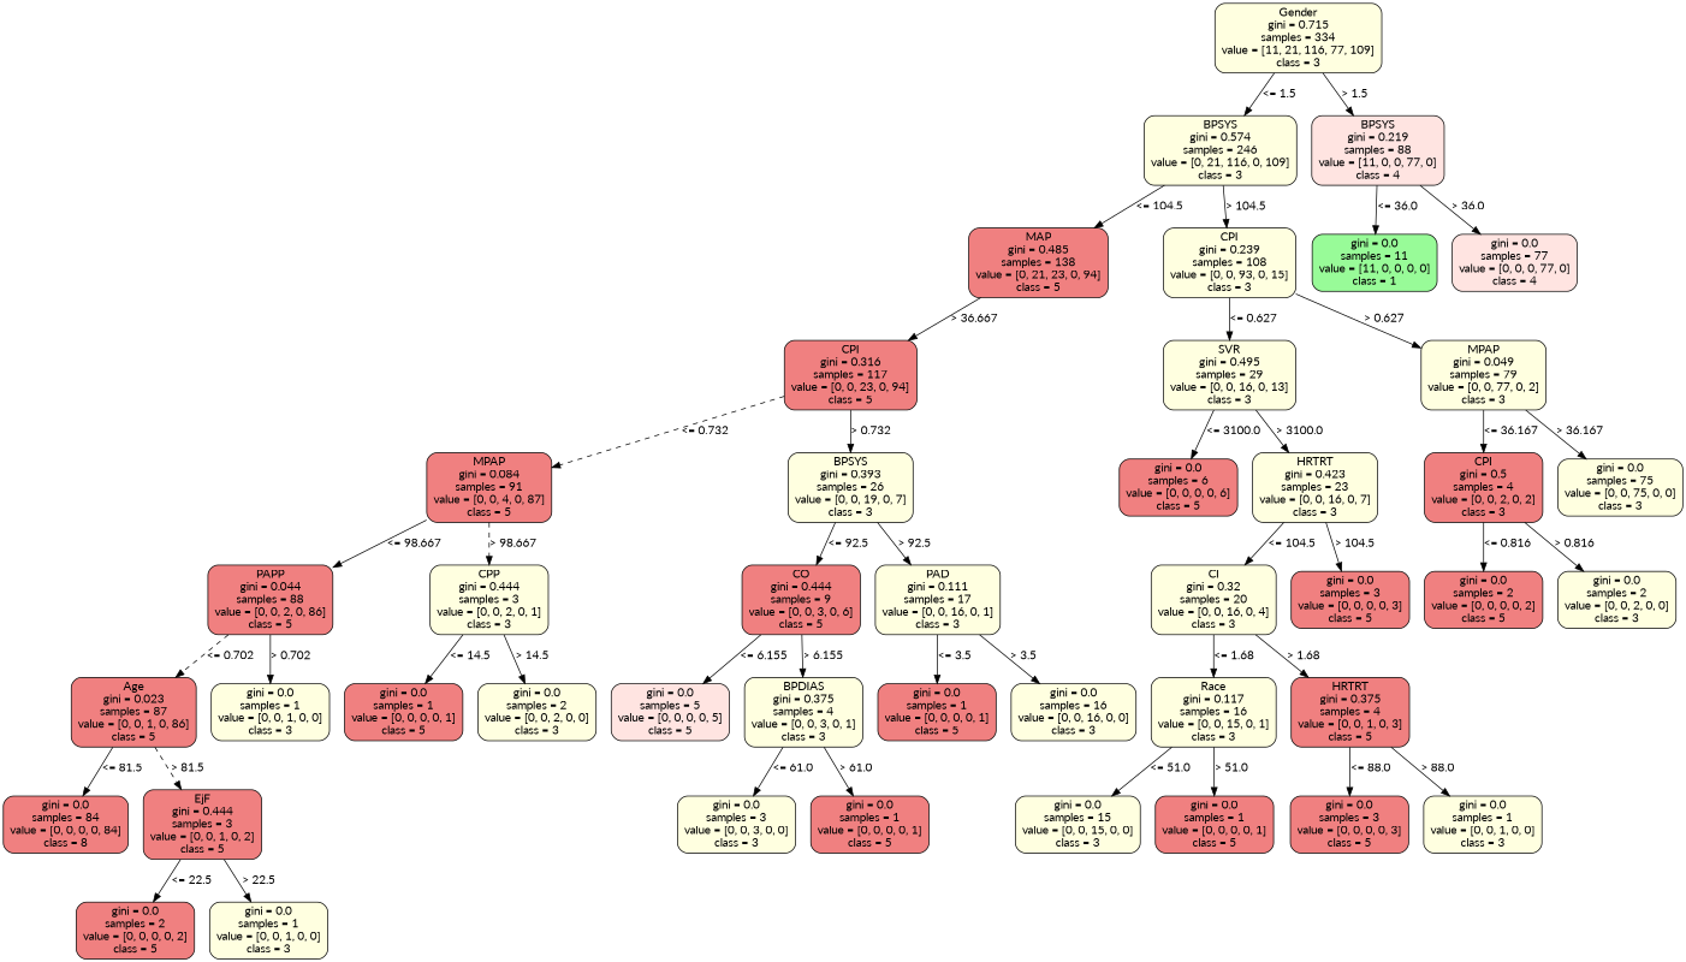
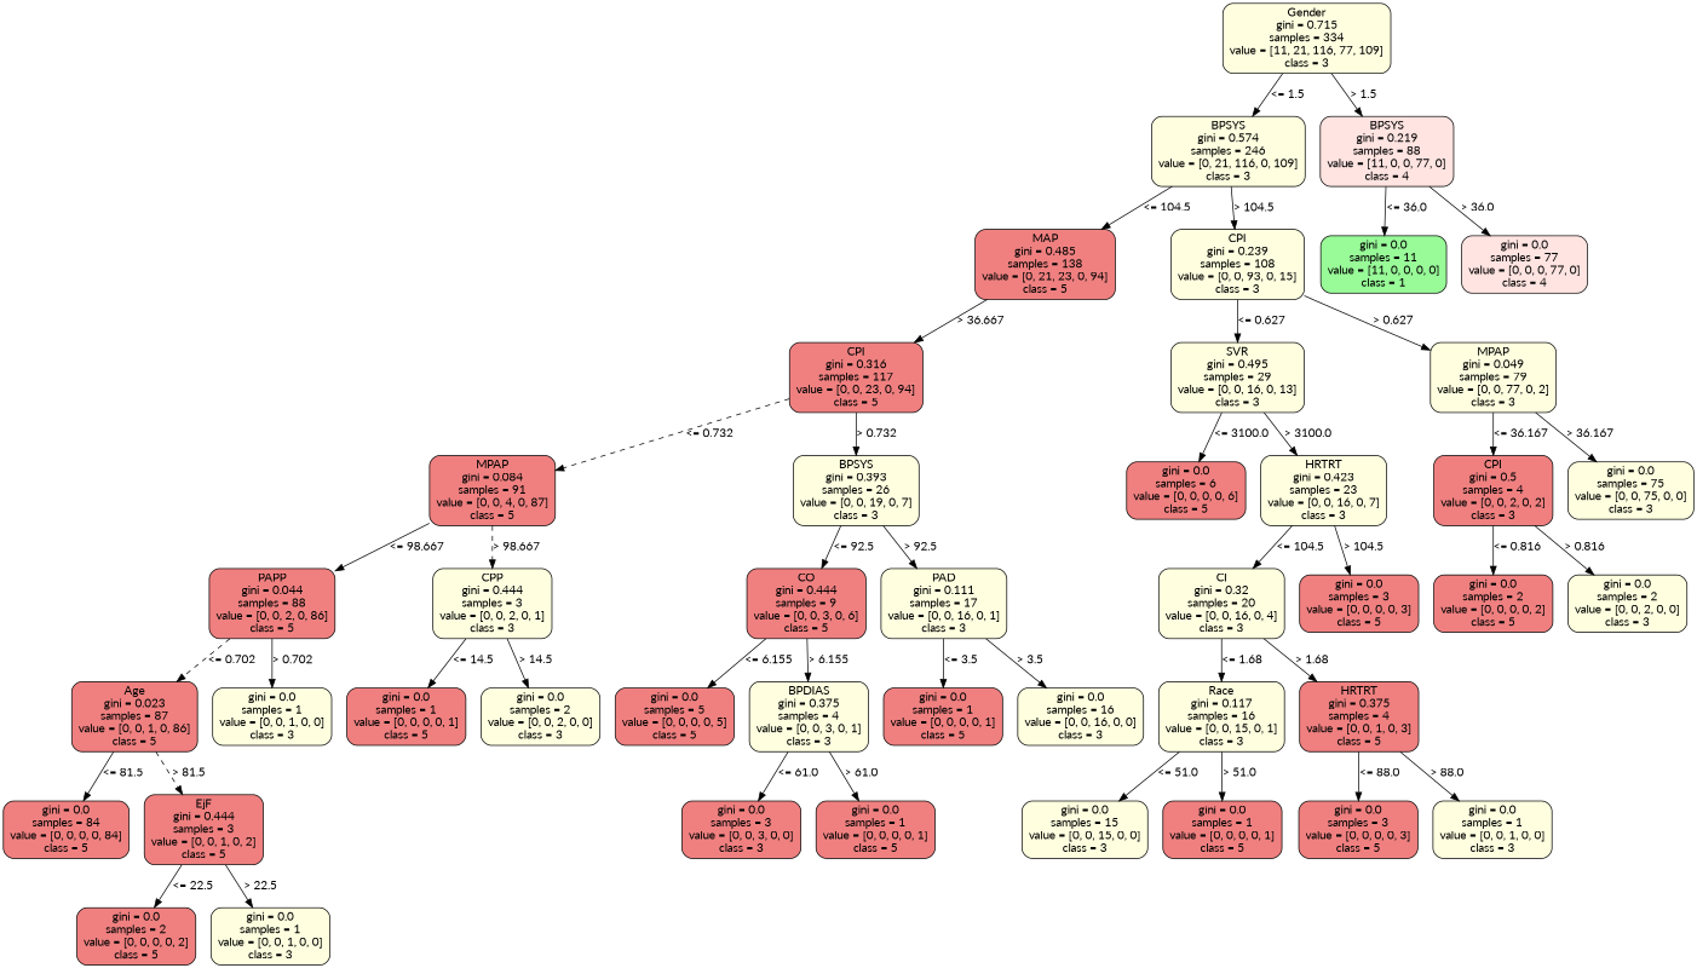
  strict digraph {
    fontname=Lato
    node [color=black fillcolor=lightyellow fontname=Lato shape=box style="filled, rounded"]
    edge [fontname=Lato op=">" param=104.5 style=solid]
    n1 [height=1.1528 label="Gender\ngini = 0.715\nsamples = 334\nvalue = [11, 21, 116, 77, 109]\nclass = 3" width=2.6667]
    n2 [height=1.1528 label="BPSYS\ngini = 0.574\nsamples = 246\nvalue = [0, 21, 116, 0, 109]\nclass = 3" width=2.4583]
    n3 [fillcolor=mistyrose height=1.1528 label="BPSYS\ngini = 0.219\nsamples = 88\nvalue = [11, 0, 0, 77, 0]\nclass = 4" width=2.1528]
    n4 [fillcolor=lightcoral height=1.1528 label="MAP\ngini = 0.485\nsamples = 138\nvalue = [0, 21, 23, 0, 94]\nclass = 5" width=2.25]
    n5 [height=1.1528 label="CPI\ngini = 0.239\nsamples = 108\nvalue = [0, 0, 93, 0, 15]\nclass = 3" width=2.1528]
    n6 [fillcolor=palegreen height=0.94444 label="gini = 0.0\nsamples = 11\nvalue = [11, 0, 0, 0, 0]\nclass = 1" width=2.0417]
    n7 [fillcolor=mistyrose height=0.94444 label="gini = 0.0\nsamples = 77\nvalue = [0, 0, 0, 77, 0]\nclass = 4" width=2.0417]
    n8 [fillcolor=lightcoral height=1.1528 label="CPI\ngini = 0.316\nsamples = 117\nvalue = [0, 0, 23, 0, 94]\nclass = 5" width=2.1528]
    n9 [height=1.1528 label="SVR\ngini = 0.495\nsamples = 29\nvalue = [0, 0, 16, 0, 13]\nclass = 3" width=2.1528]
    n10 [height=1.1528 label="MPAP\ngini = 0.049\nsamples = 79\nvalue = [0, 0, 77, 0, 2]\nclass = 3" width=2.0417]
    n11 [fillcolor=lightcoral height=1.1528 label="MPAP\ngini = 0.084\nsamples = 91\nvalue = [0, 0, 4, 0, 87]\nclass = 5" width=2.0417]
    n12 [height=1.1528 label="BPSYS\ngini = 0.393\nsamples = 26\nvalue = [0, 0, 19, 0, 7]\nclass = 3" width=2.0417]
    n13 [fillcolor=lightcoral height=0.94444 label="gini = 0.0\nsamples = 6\nvalue = [0, 0, 0, 0, 6]\nclass = 5" width=1.9444]
    n14 [height=1.1528 label="HRTRT\ngini = 0.423\nsamples = 23\nvalue = [0, 0, 16, 0, 7]\nclass = 3" width=2.0417]
    n15 [fillcolor=lightcoral height=1.1528 label="CPI\ngini = 0.5\nsamples = 4\nvalue = [0, 0, 2, 0, 2]\nclass = 3" width=1.9444]
    n16 [height=0.94444 label="gini = 0.0\nsamples = 75\nvalue = [0, 0, 75, 0, 0]\nclass = 3" width=2.0417]
    n17 [fillcolor=lightcoral height=1.1528 label="PAPP\ngini = 0.044\nsamples = 88\nvalue = [0, 0, 2, 0, 86]\nclass = 5" width=2.0417]
    n18 [height=1.1528 label="CPP\ngini = 0.444\nsamples = 3\nvalue = [0, 0, 2, 0, 1]\nclass = 3" width=1.9444]
    n19 [fillcolor=lightcoral height=1.1528 label="CO\ngini = 0.444\nsamples = 9\nvalue = [0, 0, 3, 0, 6]\nclass = 5" width=1.9444]
    n20 [height=1.1528 label="PAD\ngini = 0.111\nsamples = 17\nvalue = [0, 0, 16, 0, 1]\nclass = 3" width=2.0417]
    n21 [fillcolor=lightcoral height=1.1528 label="Age\ngini = 0.023\nsamples = 87\nvalue = [0, 0, 1, 0, 86]\nclass = 5" width=2.0417]
    n22 [height=0.94444 label="gini = 0.0\nsamples = 1\nvalue = [0, 0, 1, 0, 0]\nclass = 3" width=1.9444]
    n23 [fillcolor=lightcoral height=0.94444 label="gini = 0.0\nsamples = 1\nvalue = [0, 0, 0, 0, 1]\nclass = 5" width=1.9444]
    n24 [height=0.94444 label="gini = 0.0\nsamples = 2\nvalue = [0, 0, 2, 0, 0]\nclass = 3" width=1.9444]
-   n25 [fillcolor=mistyrose height=0.94444 label="gini = 0.0\nsamples = 5\nvalue = [0, 0, 0, 0, 5]\nclass = 5" width=1.9444]
+   n25 [fillcolor=lightcoral height=0.94444 label="gini = 0.0\nsamples = 5\nvalue = [0, 0, 0, 0, 5]\nclass = 5" width=1.9444]
    n26 [height=1.1528 label="BPDIAS\ngini = 0.375\nsamples = 4\nvalue = [0, 0, 3, 0, 1]\nclass = 3" width=1.9444]
    n27 [fillcolor=lightcoral height=0.94444 label="gini = 0.0\nsamples = 1\nvalue = [0, 0, 0, 0, 1]\nclass = 5" width=1.9444]
    n28 [height=0.94444 label="gini = 0.0\nsamples = 16\nvalue = [0, 0, 16, 0, 0]\nclass = 3" width=2.0417]
-   n29 [fillcolor=lightcoral height=0.94444 label="gini = 0.0\nsamples = 84\nvalue = [0, 0, 0, 0, 84]\nclass = 8" width=2.0417]
+   n29 [fillcolor=lightcoral height=0.94444 label="gini = 0.0\nsamples = 84\nvalue = [0, 0, 0, 0, 84]\nclass = 5" width=2.0417]
    n30 [fillcolor=lightcoral height=1.1528 label="EjF\ngini = 0.444\nsamples = 3\nvalue = [0, 0, 1, 0, 2]\nclass = 5" width=1.9444]
    n31 [fillcolor=lightcoral height=0.94444 label="gini = 0.0\nsamples = 2\nvalue = [0, 0, 0, 0, 2]\nclass = 5" width=1.9444]
    n32 [height=0.94444 label="gini = 0.0\nsamples = 1\nvalue = [0, 0, 1, 0, 0]\nclass = 3" width=1.9444]
-   n33 [height=0.94444 label="gini = 0.0\nsamples = 3\nvalue = [0, 0, 3, 0, 0]\nclass = 3" width=1.9444]
+   n33 [fillcolor=lightcoral height=0.94444 label="gini = 0.0\nsamples = 3\nvalue = [0, 0, 3, 0, 0]\nclass = 3" width=1.9444]
    n34 [fillcolor=lightcoral height=0.94444 label="gini = 0.0\nsamples = 1\nvalue = [0, 0, 0, 0, 1]\nclass = 5" width=1.9444]
    n35 [height=1.1528 label="CI\ngini = 0.32\nsamples = 20\nvalue = [0, 0, 16, 0, 4]\nclass = 3" width=2.0417]
    n36 [fillcolor=lightcoral height=0.94444 label="gini = 0.0\nsamples = 3\nvalue = [0, 0, 0, 0, 3]\nclass = 5" width=1.9444]
    n37 [fillcolor=lightcoral height=0.94444 label="gini = 0.0\nsamples = 2\nvalue = [0, 0, 0, 0, 2]\nclass = 5" width=1.9444]
    n38 [height=0.94444 label="gini = 0.0\nsamples = 2\nvalue = [0, 0, 2, 0, 0]\nclass = 3" width=1.9444]
    n39 [height=1.1528 label="Race\ngini = 0.117\nsamples = 16\nvalue = [0, 0, 15, 0, 1]\nclass = 3" width=2.0417]
    n40 [fillcolor=lightcoral height=1.1528 label="HRTRT\ngini = 0.375\nsamples = 4\nvalue = [0, 0, 1, 0, 3]\nclass = 5" width=1.9444]
    n41 [height=0.94444 label="gini = 0.0\nsamples = 15\nvalue = [0, 0, 15, 0, 0]\nclass = 3" width=2.0417]
    n42 [fillcolor=lightcoral height=0.94444 label="gini = 0.0\nsamples = 1\nvalue = [0, 0, 0, 0, 1]\nclass = 5" width=1.9444]
    n43 [fillcolor=lightcoral height=0.94444 label="gini = 0.0\nsamples = 3\nvalue = [0, 0, 0, 0, 3]\nclass = 5" width=1.9444]
    n44 [height=0.94444 label="gini = 0.0\nsamples = 1\nvalue = [0, 0, 1, 0, 0]\nclass = 3" width=1.9444]
    n1 -> n2 [label="<= 1.5" labelangle=45 labeldistance=2.5 op="<=" param=1.5]
    n1 -> n3 [label="> 1.5" labelangle=-45 labeldistance=2.5 param=1.5]
    n2 -> n4 [label="<= 104.5" op="<="]
    n2 -> n5 [label="> 104.5"]
    n3 -> n6 [label="<= 36.0" op="<=" param=36.0]
    n3 -> n7 [label="> 36.0" param=36.0]
    n4 -> n8 [label="> 36.667" param=36.667]
    n5 -> n9 [label="<= 0.627" op="<=" param=0.627]
    n5 -> n10 [label="> 0.627" param=0.627]
    n8 -> n11 [label="<= 0.732" op="<=" param=0.732 style=dashed]
    n8 -> n12 [label="> 0.732" param=0.732]
    n9 -> n13 [label="<= 3100.0" op="<=" param=3100.0]
    n9 -> n14 [label="> 3100.0" param=3100.0]
    n10 -> n15 [label="<= 36.167" op="<=" param=36.167]
    n10 -> n16 [label="> 36.167" param=36.167]
    n11 -> n17 [label="<= 98.667" op="<=" param=98.667]
    n11 -> n18 [label="> 98.667" param=98.667 style=dashed]
    n12 -> n19 [label="<= 92.5" op="<=" param=92.5]
    n12 -> n20 [label="> 92.5" param=92.5]
    n14 -> n35 [label="<= 104.5" op="<="]
    n14 -> n36 [label="> 104.5"]
    n15 -> n37 [label="<= 0.816" op="<=" param=0.816]
    n15 -> n38 [label="> 0.816" param=0.816]
    n17 -> n21 [label="<= 0.702" op="<=" param=0.702 style=dashed]
    n17 -> n22 [label="> 0.702" param=0.702]
    n18 -> n23 [label="<= 14.5" op="<=" param=14.5]
    n18 -> n24 [label="> 14.5" param=14.5]
    n19 -> n25 [label="<= 6.155" op="<=" param=6.155]
    n19 -> n26 [label="> 6.155" param=6.155]
    n20 -> n27 [label="<= 3.5" op="<=" param=3.5]
    n20 -> n28 [label="> 3.5" param=3.5]
    n21 -> n29 [label="<= 81.5" op="<=" param=81.5]
    n21 -> n30 [label="> 81.5" param=81.5 style=dashed]
    n26 -> n33 [label="<= 61.0" op="<=" param=61.0]
    n26 -> n34 [label="> 61.0" param=61.0]
    n30 -> n31 [label="<= 22.5" op="<=" param=22.5]
    n30 -> n32 [label="> 22.5" param=22.5]
    n35 -> n39 [label="<= 1.68" op="<=" param=1.68]
    n35 -> n40 [label="> 1.68" param=1.68]
    n39 -> n41 [label="<= 51.0" op="<=" param=51.0]
    n39 -> n42 [label="> 51.0" param=51.0]
    n40 -> n43 [label="<= 88.0" op="<=" param=88.0]
    n40 -> n44 [label="> 88.0" param=88.0]
  }
